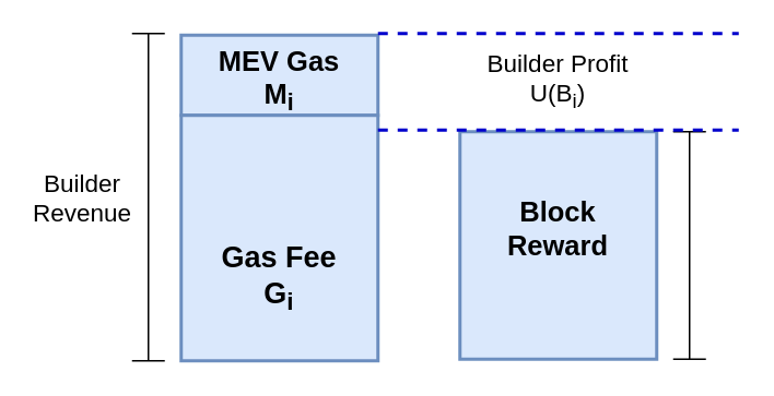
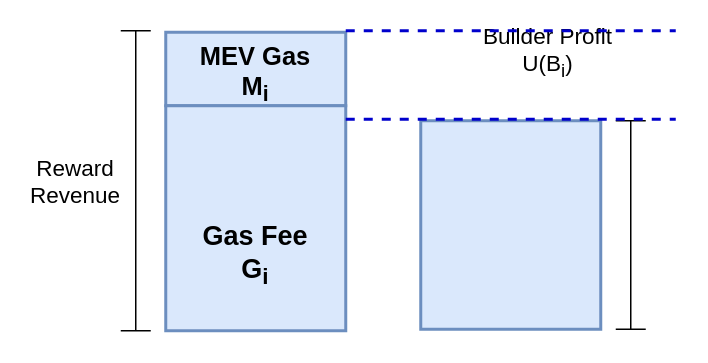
  <mxCell id="0" />
  <mxCell id="1" parent="0" />
  <mxCell id="2" value="" style="rounded=0;whiteSpace=wrap;html=1;strokeWidth=2;fillColor=#dae8fc;strokeColor=#6c8ebf;" vertex="1" parent="1"><mxGeometry x="110" y="21" width="120" height="49" as="geometry" /></mxCell>
  <mxCell id="3" value="" style="rounded=0;whiteSpace=wrap;html=1;strokeWidth=2;fillColor=#dae8fc;strokeColor=#6c8ebf;" vertex="1" parent="1"><mxGeometry x="110" y="70" width="120" height="150" as="geometry" /></mxCell>
  <mxCell id="4" value="" style="rounded=0;whiteSpace=wrap;html=1;strokeWidth=2;fillColor=#dae8fc;strokeColor=#6c8ebf;" vertex="1" parent="1"><mxGeometry x="280" y="80" width="120" height="139" as="geometry" /></mxCell>
  <mxCell id="5" value="&lt;font style=&quot;font-size: 17px;&quot;&gt;&lt;b&gt;MEV Gas&lt;/b&gt;&lt;/font&gt;&lt;div style=&quot;font-size: 17px;&quot;&gt;&lt;font style=&quot;font-size: 17px;&quot;&gt;&lt;b&gt;&lt;font style=&quot;font-size: 17px;&quot;&gt;M&lt;/font&gt;&lt;font style=&quot;font-size: 17px;&quot;&gt;&lt;sub&gt;i&lt;/sub&gt;&lt;/font&gt;&lt;/b&gt;&lt;/font&gt;&lt;/div&gt;" style="text;html=1;align=center;verticalAlign=middle;whiteSpace=wrap;rounded=0;" vertex="1" parent="1"><mxGeometry x="120" y="29" width="100" height="40" as="geometry" /></mxCell>
  <mxCell id="6" value="&lt;font style=&quot;font-size: 18px;&quot;&gt;&lt;b&gt;Gas Fee&lt;/b&gt;&lt;/font&gt;&lt;div&gt;&lt;font style=&quot;font-size: 18px;&quot;&gt;&lt;b&gt;G&lt;sub&gt;i&lt;/sub&gt;&lt;/b&gt;&lt;/font&gt;&lt;/div&gt;" style="text;html=1;align=center;verticalAlign=middle;whiteSpace=wrap;rounded=0;" vertex="1" parent="1"><mxGeometry x="120" y="150" width="100" height="40" as="geometry" /></mxCell>
  <mxCell id="7" value="" style="shape=crossbar;whiteSpace=wrap;html=1;rounded=1;direction=south;" vertex="1" parent="1"><mxGeometry x="80" y="20" width="20" height="200" as="geometry" /></mxCell>
- <mxCell id="8" value="&lt;font style=&quot;font-size: 15px;&quot;&gt;Builder Profit&lt;/font&gt;&lt;div style=&quot;font-size: 15px;&quot;&gt;&lt;font style=&quot;font-size: 15px;&quot;&gt;U(B&lt;sub style=&quot;&quot;&gt;i&lt;/sub&gt;)&lt;/font&gt;&lt;/div&gt;" style="text;html=1;align=center;verticalAlign=middle;whiteSpace=wrap;rounded=0;" vertex="1" parent="1"><mxGeometry x="290" y="34" width="100" height="30" as="geometry" /></mxCell>
+ <mxCell id="8" value="&lt;font style=&quot;font-size: 15px;&quot;&gt;Builder Profit&lt;/font&gt;&lt;div style=&quot;font-size: 15px;&quot;&gt;&lt;font style=&quot;font-size: 15px;&quot;&gt;U(B&lt;sub style=&quot;&quot;&gt;i&lt;/sub&gt;)&lt;/font&gt;&lt;/div&gt;" style="text;html=1;align=center;verticalAlign=middle;whiteSpace=wrap;rounded=0;" vertex="1" parent="1"><mxGeometry x="315" y="19" width="100" height="30" as="geometry" /></mxCell>
  <mxCell id="9" value="" style="shape=crossbar;whiteSpace=wrap;html=1;rounded=1;direction=south;" vertex="1" parent="1"><mxGeometry x="410" y="80" width="20" height="139" as="geometry" /></mxCell>
  <mxCell id="10" value="" style="endArrow=none;dashed=1;html=1;rounded=0;strokeWidth=2;strokeColor=#0000CC;" edge="1" parent="1"><mxGeometry width="50" height="50" relative="1" as="geometry"><mxPoint x="230" y="20" as="sourcePoint" /><mxPoint x="450" y="20" as="targetPoint" /></mxGeometry></mxCell>
  <mxCell id="11" value="" style="endArrow=none;dashed=1;html=1;rounded=0;strokeWidth=2;strokeColor=#0000CC;" edge="1" parent="1"><mxGeometry width="50" height="50" relative="1" as="geometry"><mxPoint x="230" y="79" as="sourcePoint" /><mxPoint x="450" y="79" as="targetPoint" /></mxGeometry></mxCell>
- <mxCell id="12" value="&lt;font style=&quot;font-size: 15px;&quot;&gt;Builder Revenue&lt;/font&gt;" style="text;html=1;align=center;verticalAlign=middle;whiteSpace=wrap;rounded=0;" vertex="1" parent="1"><mxGeometry x="20" y="105" width="60" height="30" as="geometry" /></mxCell>
- <mxCell id="13" value="&lt;span style=&quot;font-size: 17px;&quot;&gt;&lt;b&gt;Block Reward&lt;/b&gt;&lt;/span&gt;" style="text;html=1;align=center;verticalAlign=middle;whiteSpace=wrap;rounded=0;" vertex="1" parent="1"><mxGeometry x="290" y="120" width="100" height="40" as="geometry" /></mxCell>
+ <mxCell id="12" value="&lt;font style=&quot;font-size: 15px;&quot;&gt;Reward Revenue&lt;/font&gt;" style="text;html=1;align=center;verticalAlign=middle;whiteSpace=wrap;rounded=0;" vertex="1" parent="1"><mxGeometry x="20" y="105" width="60" height="30" as="geometry" /></mxCell>
